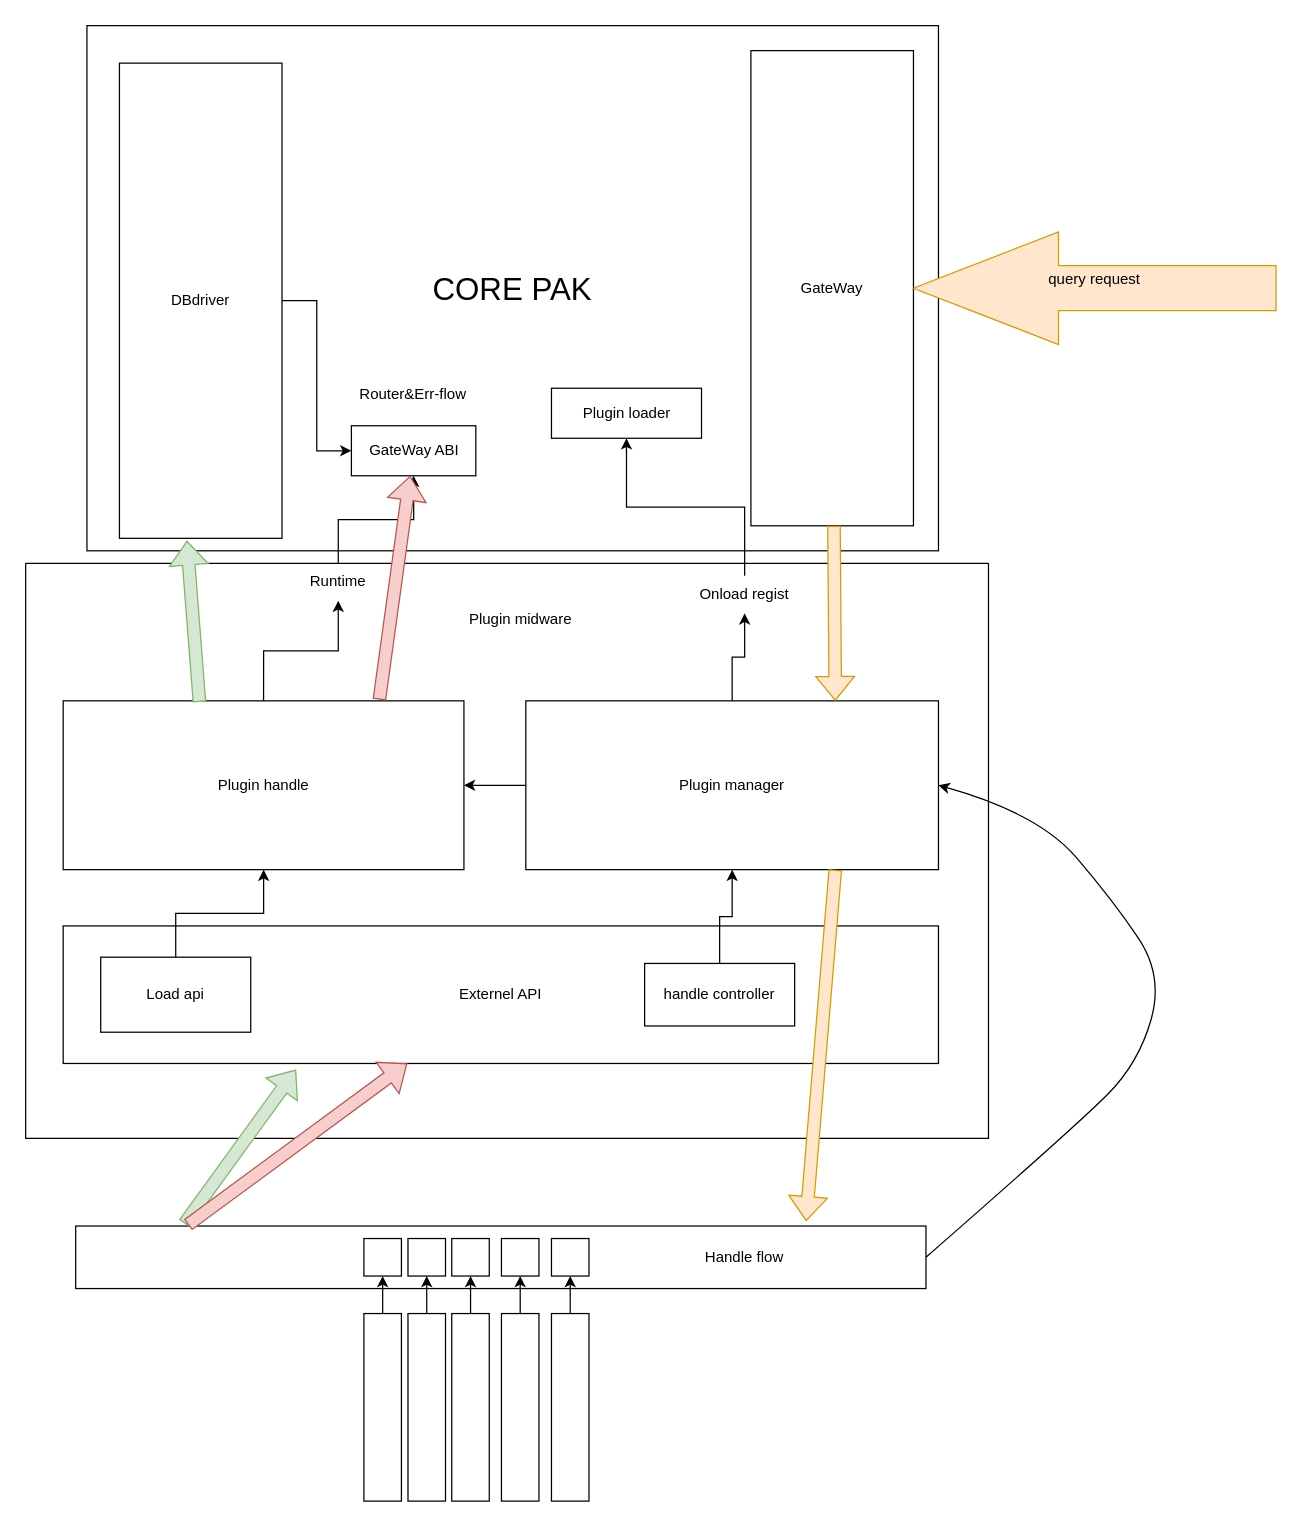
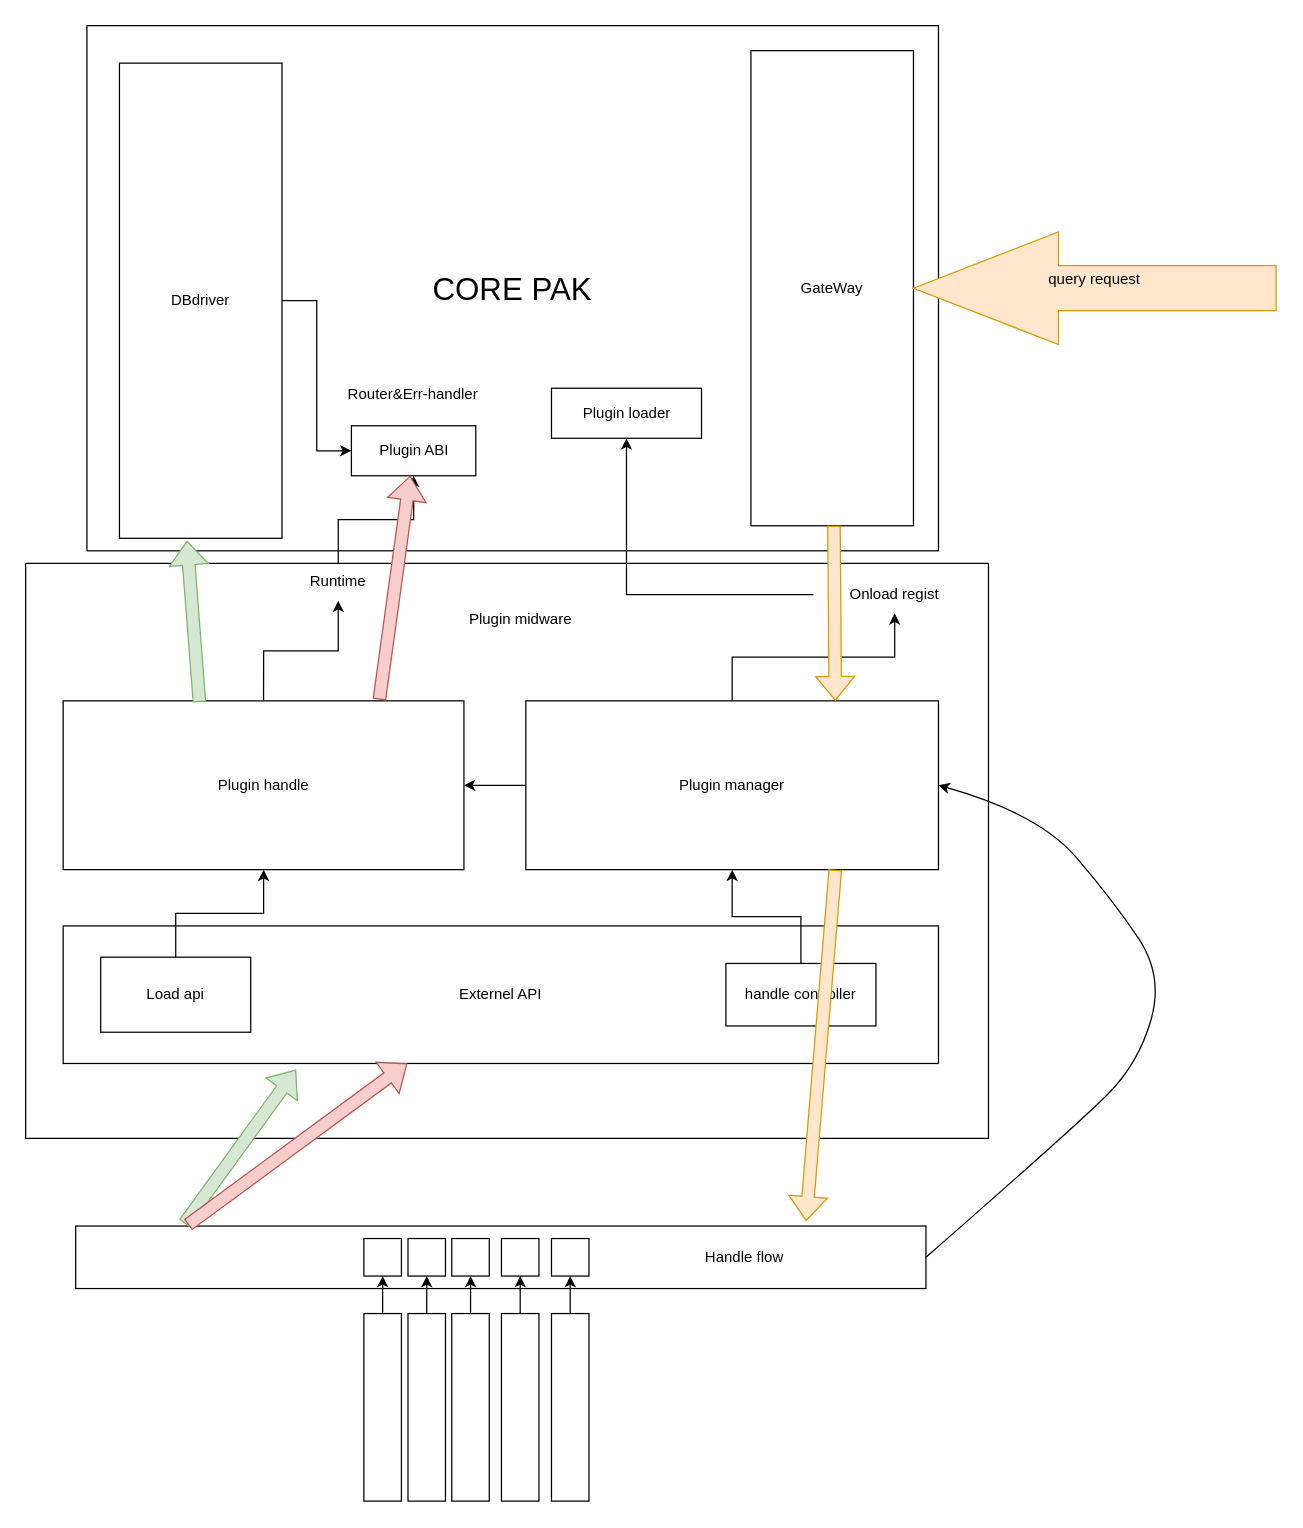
  <mxCell id="0" />
  <mxCell id="1" parent="0" />
  <mxCell id="2" value="" style="rounded=0;whiteSpace=wrap;html=1;" vertex="1" parent="1"><mxGeometry x="60" y="980" width="680" height="50" as="geometry" /></mxCell>
  <mxCell id="3" value="" style="swimlane;startSize=0;" vertex="1" parent="1"><mxGeometry x="20" y="450" width="770" height="460" as="geometry"><mxRectangle x="40" y="530" width="50" height="40" as="alternateBounds" /></mxGeometry></mxCell>
  <mxCell id="4" value="&lt;div&gt;&lt;font style=&quot;font-size: 25px;&quot;&gt;CORE PAK&lt;/font&gt;&lt;/div&gt;" style="rounded=0;whiteSpace=wrap;html=1;" vertex="1" parent="1"><mxGeometry x="69" y="20" width="681" height="420" as="geometry" /></mxCell>
  <mxCell id="5" value="&lt;div&gt;GateWay&lt;/div&gt;" style="rounded=0;whiteSpace=wrap;html=1;" vertex="1" parent="1"><mxGeometry x="600" y="40" width="130" height="380" as="geometry" /></mxCell>
  <mxCell id="6" style="edgeStyle=orthogonalEdgeStyle;rounded=0;orthogonalLoop=1;jettySize=auto;html=1;" edge="1" parent="1" source="7" target="14"><mxGeometry relative="1" as="geometry" /></mxCell>
  <mxCell id="7" value="&lt;div&gt;DBdriver&lt;/div&gt;" style="rounded=0;whiteSpace=wrap;html=1;" vertex="1" parent="1"><mxGeometry x="95" y="50" width="130" height="380" as="geometry" /></mxCell>
  <mxCell id="8" value="&lt;div&gt;Plugin loader&lt;/div&gt;" style="rounded=0;whiteSpace=wrap;html=1;" vertex="1" parent="1"><mxGeometry x="440.5" y="310" width="120" height="40" as="geometry" /></mxCell>
  <mxCell id="9" value="" style="edgeStyle=orthogonalEdgeStyle;rounded=0;orthogonalLoop=1;jettySize=auto;html=1;" edge="1" parent="1" source="11" target="13"><mxGeometry relative="1" as="geometry" /></mxCell>
  <mxCell id="10" style="edgeStyle=orthogonalEdgeStyle;rounded=0;orthogonalLoop=1;jettySize=auto;html=1;" edge="1" parent="1" source="18" target="8"><mxGeometry relative="1" as="geometry" /></mxCell>
  <mxCell id="11" value="Plugin manager" style="rounded=0;whiteSpace=wrap;html=1;" vertex="1" parent="1"><mxGeometry x="420" y="560" width="330" height="135" as="geometry" /></mxCell>
  <mxCell id="12" style="edgeStyle=orthogonalEdgeStyle;rounded=0;orthogonalLoop=1;jettySize=auto;html=1;exitX=0.5;exitY=0;exitDx=0;exitDy=0;" edge="1" parent="1" source="16" target="14"><mxGeometry relative="1" as="geometry" /></mxCell>
  <mxCell id="13" value="Plugin handle" style="rounded=0;whiteSpace=wrap;html=1;" vertex="1" parent="1"><mxGeometry x="50" y="560" width="320.5" height="135" as="geometry" /></mxCell>
- <mxCell id="14" value="GateWay ABI" style="rounded=0;whiteSpace=wrap;html=1;glass=0;" vertex="1" parent="1"><mxGeometry x="280.5" y="340" width="99.5" height="40" as="geometry" /></mxCell>
+ <mxCell id="14" value="Plugin ABI" style="rounded=0;whiteSpace=wrap;html=1;glass=0;" vertex="1" parent="1"><mxGeometry x="280.5" y="340" width="99.5" height="40" as="geometry" /></mxCell>
  <mxCell id="15" value="" style="edgeStyle=orthogonalEdgeStyle;rounded=0;orthogonalLoop=1;jettySize=auto;html=1;exitX=0.5;exitY=0;exitDx=0;exitDy=0;" edge="1" parent="1" source="13" target="16"><mxGeometry relative="1" as="geometry"><mxPoint x="210" y="560" as="sourcePoint" /><mxPoint x="330" y="370" as="targetPoint" /></mxGeometry></mxCell>
  <mxCell id="16" value="Runtime" style="text;html=1;strokeColor=none;fillColor=none;align=center;verticalAlign=middle;whiteSpace=wrap;rounded=0;" vertex="1" parent="1"><mxGeometry x="240" y="450" width="60" height="30" as="geometry" /></mxCell>
  <mxCell id="17" value="" style="edgeStyle=orthogonalEdgeStyle;rounded=0;orthogonalLoop=1;jettySize=auto;html=1;" edge="1" parent="1" source="11" target="18"><mxGeometry relative="1" as="geometry"><mxPoint x="595" y="560" as="sourcePoint" /><mxPoint x="490" y="370" as="targetPoint" /></mxGeometry></mxCell>
- <mxCell id="18" value="&lt;div&gt;Onload regist&lt;/div&gt;" style="text;html=1;strokeColor=none;fillColor=none;align=center;verticalAlign=middle;whiteSpace=wrap;rounded=0;" vertex="1" parent="1"><mxGeometry x="530" y="460" width="130" height="30" as="geometry" /></mxCell>
- <mxCell id="19" value="&lt;div&gt;Router&amp;amp;Err-flow&lt;/div&gt;" style="text;html=1;strokeColor=none;fillColor=none;align=center;verticalAlign=middle;whiteSpace=wrap;rounded=0;" vertex="1" parent="1"><mxGeometry x="265.25" y="300" width="130" height="30" as="geometry" /></mxCell>
+ <mxCell id="18" value="&lt;div&gt;Onload regist&lt;/div&gt;" style="text;html=1;strokeColor=none;fillColor=none;align=center;verticalAlign=middle;whiteSpace=wrap;rounded=0;" vertex="1" parent="1"><mxGeometry x="650" y="460" width="130" height="30" as="geometry" /></mxCell>
+ <mxCell id="19" value="&lt;div&gt;Router&amp;amp;Err-handler&lt;/div&gt;" style="text;html=1;strokeColor=none;fillColor=none;align=center;verticalAlign=middle;whiteSpace=wrap;rounded=0;" vertex="1" parent="1"><mxGeometry x="265.25" y="300" width="130" height="30" as="geometry" /></mxCell>
  <mxCell id="20" value="Externel API" style="rounded=0;whiteSpace=wrap;html=1;" vertex="1" parent="1"><mxGeometry x="50" y="740" width="700" height="110" as="geometry" /></mxCell>
  <mxCell id="21" style="edgeStyle=orthogonalEdgeStyle;rounded=0;orthogonalLoop=1;jettySize=auto;html=1;exitX=0.5;exitY=0;exitDx=0;exitDy=0;" edge="1" parent="1" source="22" target="13"><mxGeometry relative="1" as="geometry" /></mxCell>
  <mxCell id="22" value="Load api" style="rounded=0;whiteSpace=wrap;html=1;" vertex="1" parent="1"><mxGeometry x="80" y="765" width="120" height="60" as="geometry" /></mxCell>
  <mxCell id="23" style="edgeStyle=orthogonalEdgeStyle;rounded=0;orthogonalLoop=1;jettySize=auto;html=1;entryX=0.5;entryY=1;entryDx=0;entryDy=0;" edge="1" parent="1" source="24" target="11"><mxGeometry relative="1" as="geometry" /></mxCell>
- <mxCell id="24" value="handle controller" style="rounded=0;whiteSpace=wrap;html=1;" vertex="1" parent="1"><mxGeometry x="515" y="770" width="120" height="50" as="geometry" /></mxCell>
+ <mxCell id="24" value="handle controller" style="rounded=0;whiteSpace=wrap;html=1;" vertex="1" parent="1"><mxGeometry x="580" y="770" width="120" height="50" as="geometry" /></mxCell>
  <mxCell id="25" value="Plugin midware" style="text;html=1;strokeColor=none;fillColor=none;align=center;verticalAlign=middle;whiteSpace=wrap;rounded=0;" vertex="1" parent="1"><mxGeometry x="310.5" y="470" width="209.5" height="50" as="geometry" /></mxCell>
  <mxCell id="26" style="edgeStyle=orthogonalEdgeStyle;rounded=0;orthogonalLoop=1;jettySize=auto;html=1;" edge="1" parent="1" source="27" target="36"><mxGeometry relative="1" as="geometry" /></mxCell>
  <mxCell id="27" value="" style="rounded=0;whiteSpace=wrap;html=1;" vertex="1" parent="1"><mxGeometry x="440.5" y="1050" width="30" height="150" as="geometry" /></mxCell>
  <mxCell id="28" style="edgeStyle=orthogonalEdgeStyle;rounded=0;orthogonalLoop=1;jettySize=auto;html=1;" edge="1" parent="1" source="29" target="37"><mxGeometry relative="1" as="geometry" /></mxCell>
  <mxCell id="29" value="" style="rounded=0;whiteSpace=wrap;html=1;" vertex="1" parent="1"><mxGeometry x="400.5" y="1050" width="30" height="150" as="geometry" /></mxCell>
  <mxCell id="30" style="edgeStyle=orthogonalEdgeStyle;rounded=0;orthogonalLoop=1;jettySize=auto;html=1;" edge="1" parent="1" source="31" target="38"><mxGeometry relative="1" as="geometry" /></mxCell>
  <mxCell id="31" value="" style="rounded=0;whiteSpace=wrap;html=1;" vertex="1" parent="1"><mxGeometry x="360.75" y="1050" width="30" height="150" as="geometry" /></mxCell>
  <mxCell id="32" style="edgeStyle=orthogonalEdgeStyle;rounded=0;orthogonalLoop=1;jettySize=auto;html=1;exitX=0.5;exitY=0;exitDx=0;exitDy=0;entryX=0.5;entryY=1;entryDx=0;entryDy=0;" edge="1" parent="1" source="33" target="39"><mxGeometry relative="1" as="geometry" /></mxCell>
  <mxCell id="33" value="" style="rounded=0;whiteSpace=wrap;html=1;" vertex="1" parent="1"><mxGeometry x="325.75" y="1050" width="30" height="150" as="geometry" /></mxCell>
  <mxCell id="34" style="edgeStyle=orthogonalEdgeStyle;rounded=0;orthogonalLoop=1;jettySize=auto;html=1;exitX=0.5;exitY=0;exitDx=0;exitDy=0;" edge="1" parent="1" source="35" target="40"><mxGeometry relative="1" as="geometry" /></mxCell>
  <mxCell id="35" value="" style="rounded=0;whiteSpace=wrap;html=1;" vertex="1" parent="1"><mxGeometry x="290.5" y="1050" width="30" height="150" as="geometry" /></mxCell>
  <mxCell id="36" value="" style="rounded=0;whiteSpace=wrap;html=1;" vertex="1" parent="1"><mxGeometry x="440.5" y="990" width="30" height="30" as="geometry" /></mxCell>
  <mxCell id="37" value="" style="rounded=0;whiteSpace=wrap;html=1;" vertex="1" parent="1"><mxGeometry x="400.5" y="990" width="30" height="30" as="geometry" /></mxCell>
  <mxCell id="38" value="" style="rounded=0;whiteSpace=wrap;html=1;" vertex="1" parent="1"><mxGeometry x="360.75" y="990" width="30" height="30" as="geometry" /></mxCell>
  <mxCell id="39" value="" style="rounded=0;whiteSpace=wrap;html=1;" vertex="1" parent="1"><mxGeometry x="325.75" y="990" width="30" height="30" as="geometry" /></mxCell>
  <mxCell id="40" value="" style="rounded=0;whiteSpace=wrap;html=1;" vertex="1" parent="1"><mxGeometry x="290.5" y="990" width="30" height="30" as="geometry" /></mxCell>
  <mxCell id="41" value="" style="curved=1;endArrow=classic;html=1;rounded=0;entryX=1;entryY=0.5;entryDx=0;entryDy=0;exitX=1;exitY=0.5;exitDx=0;exitDy=0;" edge="1" parent="1" source="2" target="11"><mxGeometry width="50" height="50" relative="1" as="geometry"><mxPoint x="820" y="990" as="sourcePoint" /><mxPoint x="1070" y="760" as="targetPoint" /><Array as="points"><mxPoint x="860" y="900" /><mxPoint x="910" y="850" /><mxPoint x="930" y="780" /><mxPoint x="890" y="720" /><mxPoint x="830" y="650" /></Array></mxGeometry></mxCell>
  <mxCell id="42" value="&lt;div&gt;query request&lt;/div&gt;&lt;div&gt;&lt;br&gt;&lt;/div&gt;" style="shape=singleArrow;whiteSpace=wrap;html=1;arrowWidth=0.4;arrowSize=0.4;rotation=0;fillColor=#ffe6cc;strokeColor=#d79b00;direction=west;" vertex="1" parent="1"><mxGeometry x="730" y="185" width="290" height="90" as="geometry" /></mxCell>
  <mxCell id="43" value="" style="shape=flexArrow;endArrow=classic;html=1;rounded=0;fillColor=#ffe6cc;strokeColor=#d79b00;entryX=0.75;entryY=0;entryDx=0;entryDy=0;" edge="1" parent="1" source="5" target="11"><mxGeometry width="50" height="50" relative="1" as="geometry"><mxPoint x="800" y="380" as="sourcePoint" /><mxPoint x="850" y="330" as="targetPoint" /></mxGeometry></mxCell>
  <mxCell id="44" value="Handle flow" style="text;html=1;strokeColor=none;fillColor=none;align=center;verticalAlign=middle;whiteSpace=wrap;rounded=0;" vertex="1" parent="1"><mxGeometry x="480" y="990" width="230" height="30" as="geometry" /></mxCell>
  <mxCell id="45" value="" style="shape=flexArrow;endArrow=classic;html=1;rounded=0;entryX=0.859;entryY=-0.08;entryDx=0;entryDy=0;entryPerimeter=0;exitX=0.75;exitY=1;exitDx=0;exitDy=0;fillColor=#ffe6cc;strokeColor=#d79b00;" edge="1" parent="1" source="11" target="2"><mxGeometry width="50" height="50" relative="1" as="geometry"><mxPoint x="490" y="780" as="sourcePoint" /><mxPoint x="540" y="730" as="targetPoint" /></mxGeometry></mxCell>
  <mxCell id="46" value="" style="shape=flexArrow;endArrow=classic;html=1;rounded=0;entryX=0.266;entryY=1.045;entryDx=0;entryDy=0;entryPerimeter=0;exitX=0.128;exitY=-0.04;exitDx=0;exitDy=0;exitPerimeter=0;fillColor=#d5e8d4;strokeColor=#82b366;" edge="1" parent="1" source="2" target="20"><mxGeometry width="50" height="50" relative="1" as="geometry"><mxPoint x="490" y="770" as="sourcePoint" /><mxPoint x="540" y="720" as="targetPoint" /></mxGeometry></mxCell>
  <mxCell id="47" value="" style="shape=flexArrow;endArrow=classic;html=1;rounded=0;entryX=0.415;entryY=1.005;entryDx=0;entryDy=0;entryPerimeter=0;exitX=0.34;exitY=0.007;exitDx=0;exitDy=0;exitPerimeter=0;fillColor=#d5e8d4;strokeColor=#82b366;" edge="1" parent="1" source="13" target="7"><mxGeometry width="50" height="50" relative="1" as="geometry"><mxPoint x="490" y="770" as="sourcePoint" /><mxPoint x="540" y="720" as="targetPoint" /></mxGeometry></mxCell>
  <mxCell id="48" value="" style="shape=flexArrow;endArrow=classic;html=1;rounded=0;fillColor=#f8cecc;strokeColor=#b85450;exitX=0.132;exitY=-0.02;exitDx=0;exitDy=0;exitPerimeter=0;" edge="1" parent="1" source="2" target="20"><mxGeometry width="50" height="50" relative="1" as="geometry"><mxPoint x="530" y="960" as="sourcePoint" /><mxPoint x="580" y="910" as="targetPoint" /></mxGeometry></mxCell>
  <mxCell id="49" value="" style="shape=flexArrow;endArrow=classic;html=1;rounded=0;exitX=0.789;exitY=-0.007;exitDx=0;exitDy=0;exitPerimeter=0;fillColor=#f8cecc;strokeColor=#b85450;" edge="1" parent="1" source="13" target="14"><mxGeometry width="50" height="50" relative="1" as="geometry"><mxPoint x="530" y="620" as="sourcePoint" /><mxPoint x="580" y="570" as="targetPoint" /></mxGeometry></mxCell>
